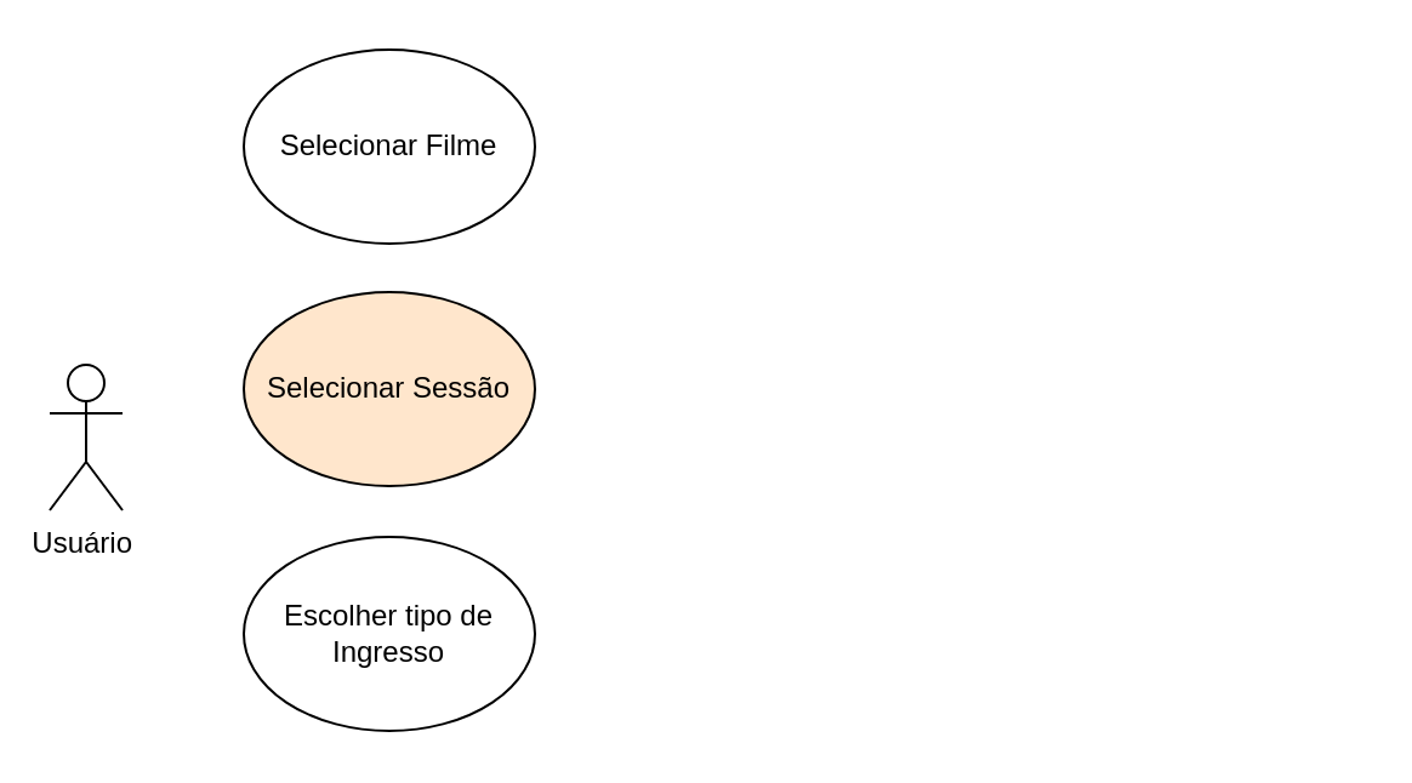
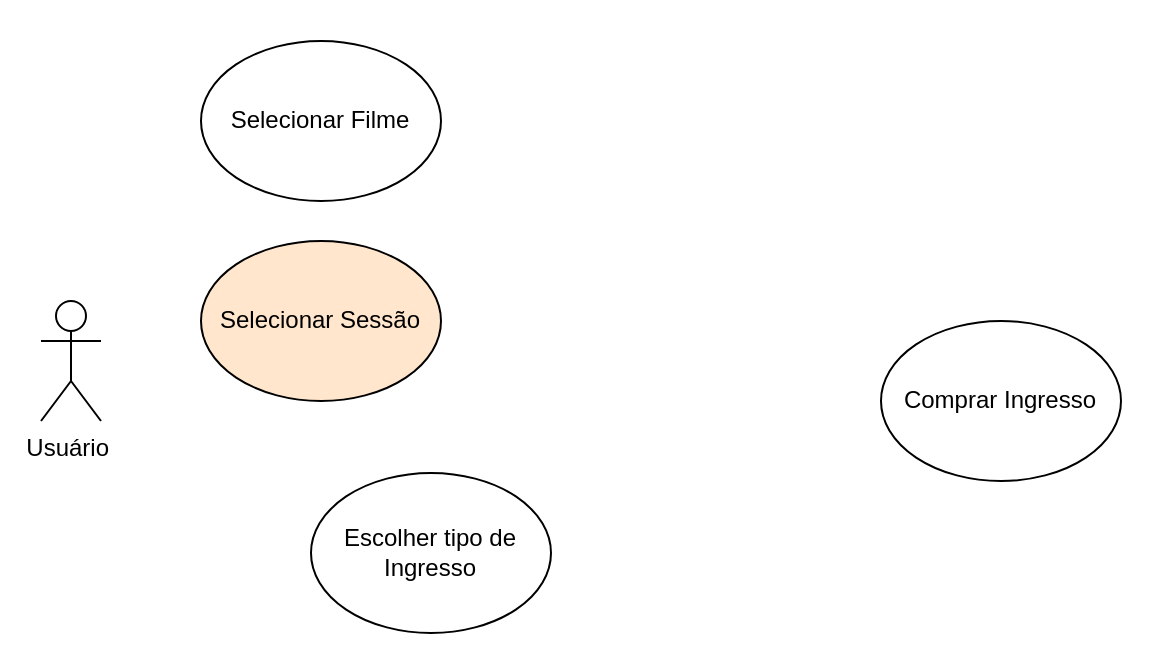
  <mxCell id="0" />
  <mxCell id="1" parent="0" />
  <mxCell id="2" value="Usuário&amp;nbsp;" style="shape=umlActor;verticalLabelPosition=bottom;verticalAlign=top;html=1;outlineConnect=0;" vertex="1" parent="1"><mxGeometry x="20" y="150" width="30" height="60" as="geometry" /></mxCell>
+ <mxCell id="3" value="Comprar Ingresso" style="ellipse;whiteSpace=wrap;html=1;" vertex="1" parent="1"><mxGeometry x="440" y="160" width="120" height="80" as="geometry" /></mxCell>
  <mxCell id="4" value="Selecionar Filme" style="ellipse;whiteSpace=wrap;html=1;" vertex="1" parent="1"><mxGeometry x="100" y="20" width="120" height="80" as="geometry" /></mxCell>
  <mxCell id="5" value="Selecionar Sessão" style="ellipse;whiteSpace=wrap;html=1;fillColor=#ffe6cc;" vertex="1" parent="1"><mxGeometry x="100" y="120" width="120" height="80" as="geometry" /></mxCell>
- <mxCell id="6" value="Escolher tipo de Ingresso" style="ellipse;whiteSpace=wrap;html=1;" vertex="1" parent="1"><mxGeometry x="100" y="221" width="120" height="80" as="geometry" /></mxCell>
+ <mxCell id="6" value="Escolher tipo de Ingresso" style="ellipse;whiteSpace=wrap;html=1;" vertex="1" parent="1"><mxGeometry x="155" y="236" width="120" height="80" as="geometry" /></mxCell>
